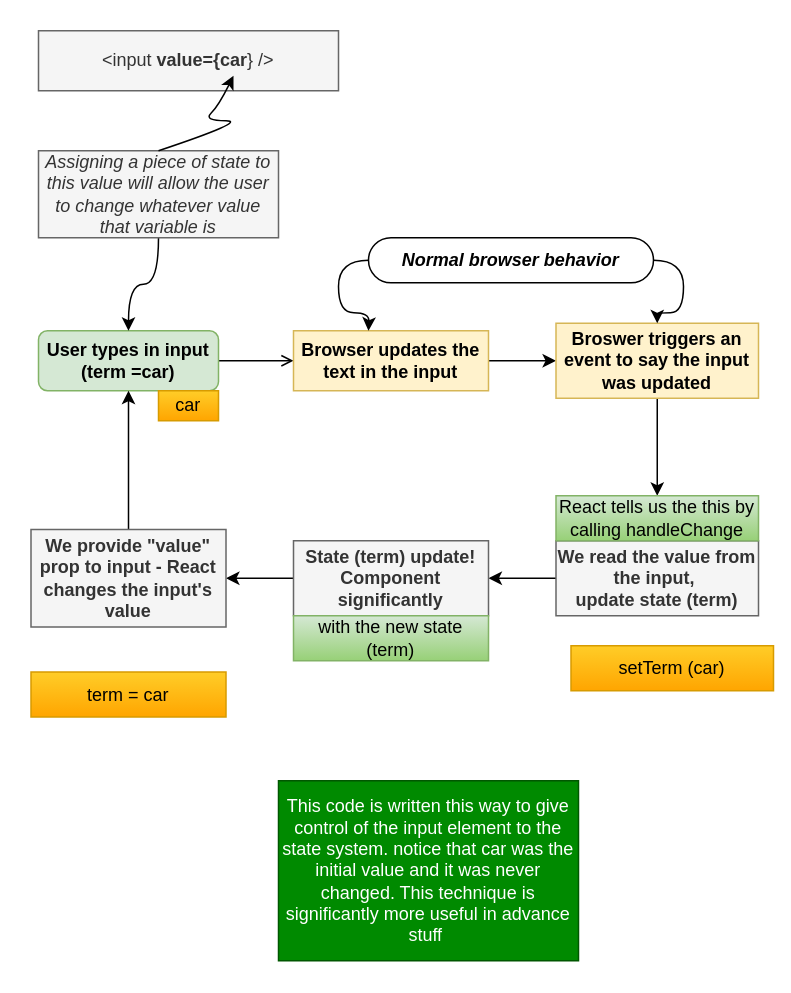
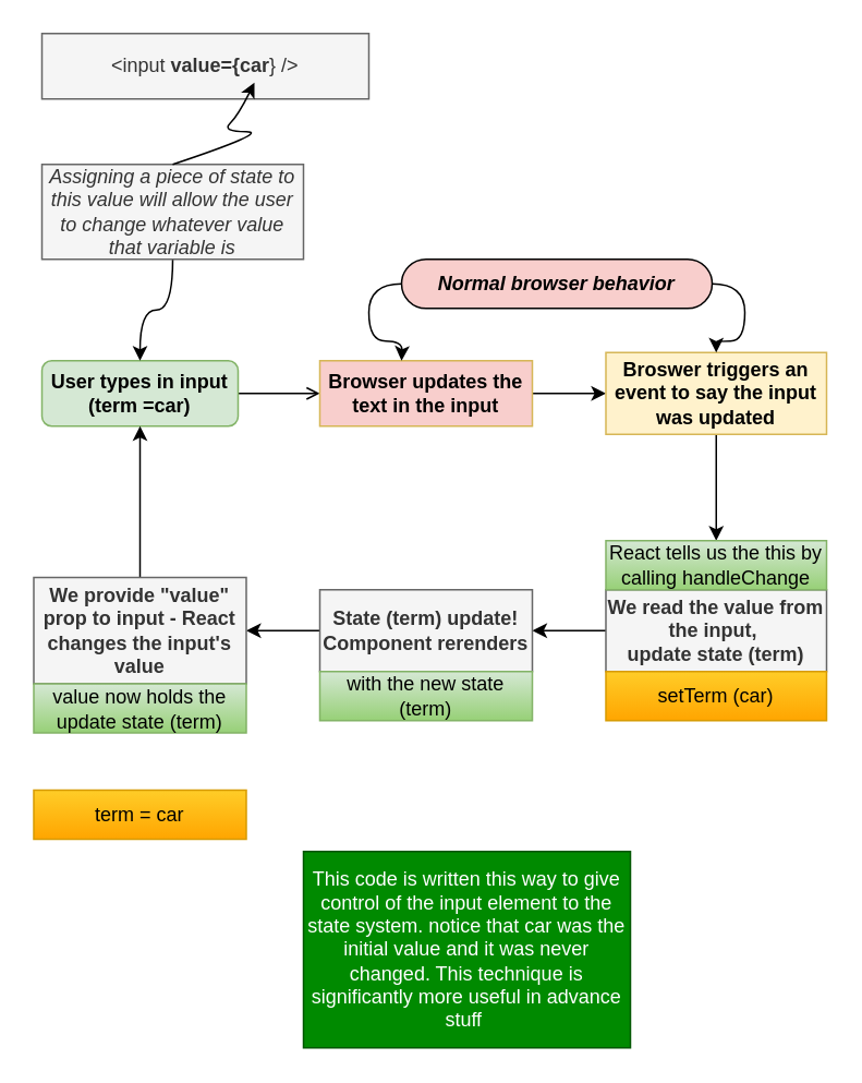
  <mxCell id="0" />
  <mxCell id="1" parent="0" />
  <mxCell id="2" style="edgeStyle=orthogonalEdgeStyle;rounded=0;orthogonalLoop=1;jettySize=auto;html=1;exitX=1;exitY=0.5;exitDx=0;exitDy=0;entryX=0;entryY=0.5;entryDx=0;entryDy=0;endArrow=open;" edge="1" parent="1" source="3" target="5"><mxGeometry relative="1" as="geometry" /></mxCell>
  <mxCell id="3" value="&lt;b&gt;User types in input&lt;br&gt;(term =car)&lt;br&gt;&lt;/b&gt;" style="whiteSpace=wrap;html=1;fillColor=#d5e8d4;strokeColor=#82b366;rounded=1;" vertex="1" parent="1"><mxGeometry x="25" y="220" width="120" height="40" as="geometry" /></mxCell>
  <mxCell id="4" style="edgeStyle=orthogonalEdgeStyle;rounded=0;orthogonalLoop=1;jettySize=auto;html=1;entryX=0;entryY=0.5;entryDx=0;entryDy=0;" edge="1" parent="1" source="5" target="7"><mxGeometry relative="1" as="geometry" /></mxCell>
- <mxCell id="5" value="&lt;b&gt;Browser updates the&lt;br&gt;text in the input&lt;br&gt;&lt;/b&gt;" style="rounded=0;whiteSpace=wrap;html=1;fillColor=#fff2cc;strokeColor=#d6b656;" vertex="1" parent="1"><mxGeometry x="195" y="220" width="130" height="40" as="geometry" /></mxCell>
+ <mxCell id="5" value="&lt;b&gt;Browser updates the&lt;br&gt;text in the input&lt;br&gt;&lt;/b&gt;" style="rounded=0;whiteSpace=wrap;html=1;fillColor=#f8cecc;strokeColor=#d6b656;" vertex="1" parent="1"><mxGeometry x="195" y="220" width="130" height="40" as="geometry" /></mxCell>
  <mxCell id="6" style="edgeStyle=orthogonalEdgeStyle;curved=1;orthogonalLoop=1;jettySize=auto;html=1;exitX=0.5;exitY=1;exitDx=0;exitDy=0;entryX=0.5;entryY=0;entryDx=0;entryDy=0;" edge="1" parent="1" source="7" target="23"><mxGeometry relative="1" as="geometry" /></mxCell>
  <mxCell id="7" value="&lt;b&gt;Broswer triggers an event to say the input was updated&lt;/b&gt;" style="rounded=0;whiteSpace=wrap;html=1;fillColor=#fff2cc;strokeColor=#d6b656;" vertex="1" parent="1"><mxGeometry x="370" y="215" width="135" height="50" as="geometry" /></mxCell>
  <mxCell id="8" style="edgeStyle=orthogonalEdgeStyle;rounded=0;orthogonalLoop=1;jettySize=auto;html=1;exitX=0.5;exitY=1;exitDx=0;exitDy=0;" edge="1" parent="1" source="7" target="7"><mxGeometry relative="1" as="geometry" /></mxCell>
  <mxCell id="9" style="edgeStyle=orthogonalEdgeStyle;rounded=0;orthogonalLoop=1;jettySize=auto;html=1;exitX=0.5;exitY=1;exitDx=0;exitDy=0;" edge="1" parent="1" source="7" target="7"><mxGeometry relative="1" as="geometry" /></mxCell>
  <mxCell id="10" style="edgeStyle=orthogonalEdgeStyle;rounded=0;orthogonalLoop=1;jettySize=auto;html=1;exitX=0;exitY=0.5;exitDx=0;exitDy=0;entryX=1;entryY=0.5;entryDx=0;entryDy=0;" edge="1" parent="1" source="11" target="13"><mxGeometry relative="1" as="geometry" /></mxCell>
  <mxCell id="11" value="&lt;b&gt;We read the value from the input,&amp;nbsp;&lt;br&gt;update state (term)&lt;br&gt;&lt;/b&gt;" style="rounded=0;whiteSpace=wrap;html=1;fillColor=#f5f5f5;fontColor=#333333;strokeColor=#666666;" vertex="1" parent="1"><mxGeometry x="370" y="360" width="135" height="50" as="geometry" /></mxCell>
  <mxCell id="12" style="edgeStyle=orthogonalEdgeStyle;rounded=0;orthogonalLoop=1;jettySize=auto;html=1;exitX=0;exitY=0.5;exitDx=0;exitDy=0;entryX=1;entryY=0.5;entryDx=0;entryDy=0;" edge="1" parent="1" source="13" target="15"><mxGeometry relative="1" as="geometry" /></mxCell>
- <mxCell id="13" value="&lt;b&gt;State (term) update!&lt;br&gt;Component significantly&lt;br&gt;&lt;/b&gt;" style="rounded=0;whiteSpace=wrap;html=1;fillColor=#f5f5f5;fontColor=#333333;strokeColor=#666666;" vertex="1" parent="1"><mxGeometry x="195" y="360" width="130" height="50" as="geometry" /></mxCell>
+ <mxCell id="13" value="&lt;b&gt;State (term) update!&lt;br&gt;Component rerenders&lt;br&gt;&lt;/b&gt;" style="rounded=0;whiteSpace=wrap;html=1;fillColor=#f5f5f5;fontColor=#333333;strokeColor=#666666;" vertex="1" parent="1"><mxGeometry x="195" y="360" width="130" height="50" as="geometry" /></mxCell>
  <mxCell id="14" style="edgeStyle=orthogonalEdgeStyle;rounded=0;orthogonalLoop=1;jettySize=auto;html=1;exitX=0.5;exitY=0;exitDx=0;exitDy=0;entryX=0.5;entryY=1;entryDx=0;entryDy=0;" edge="1" parent="1" source="15" target="3"><mxGeometry relative="1" as="geometry" /></mxCell>
  <mxCell id="15" value="&lt;b&gt;We provide &quot;value&quot; prop to input - React&lt;br&gt;changes the input's value&lt;br&gt;&lt;/b&gt;" style="rounded=0;whiteSpace=wrap;html=1;fillColor=#f5f5f5;fontColor=#333333;strokeColor=#666666;" vertex="1" parent="1"><mxGeometry x="20" y="352.5" width="130" height="65" as="geometry" /></mxCell>
  <mxCell id="16" style="edgeStyle=orthogonalEdgeStyle;orthogonalLoop=1;jettySize=auto;html=1;exitX=1;exitY=0.5;exitDx=0;exitDy=0;entryX=0.5;entryY=0;entryDx=0;entryDy=0;curved=1;" edge="1" parent="1" source="18" target="7"><mxGeometry relative="1" as="geometry" /></mxCell>
  <mxCell id="17" style="edgeStyle=orthogonalEdgeStyle;curved=1;orthogonalLoop=1;jettySize=auto;html=1;exitX=0;exitY=0.5;exitDx=0;exitDy=0;" edge="1" parent="1" source="18"><mxGeometry relative="1" as="geometry"><mxPoint x="245" y="220" as="targetPoint" /></mxGeometry></mxCell>
- <mxCell id="18" value="&lt;i&gt;&lt;b&gt;Normal browser behavior&lt;/b&gt;&lt;/i&gt;" style="whiteSpace=wrap;html=1;rounded=1;arcSize=50;align=center;verticalAlign=middle;strokeWidth=1;autosize=1;spacing=4;treeFolding=1;treeMoving=1;newEdgeStyle={&quot;edgeStyle&quot;:&quot;entityRelationEdgeStyle&quot;,&quot;startArrow&quot;:&quot;none&quot;,&quot;endArrow&quot;:&quot;none&quot;,&quot;segment&quot;:10,&quot;curved&quot;:1};" vertex="1" parent="1"><mxGeometry x="245" y="158" width="190" height="30" as="geometry" /></mxCell>
+ <mxCell id="18" value="&lt;i&gt;&lt;b&gt;Normal browser behavior&lt;/b&gt;&lt;/i&gt;" style="whiteSpace=wrap;html=1;rounded=1;arcSize=50;align=center;verticalAlign=middle;strokeWidth=1;autosize=1;spacing=4;treeFolding=1;treeMoving=1;newEdgeStyle={&quot;edgeStyle&quot;:&quot;entityRelationEdgeStyle&quot;,&quot;startArrow&quot;:&quot;none&quot;,&quot;endArrow&quot;:&quot;none&quot;,&quot;segment&quot;:10,&quot;curved&quot;:1};fillColor=#f8cecc;" vertex="1" parent="1"><mxGeometry x="245" y="158" width="190" height="30" as="geometry" /></mxCell>
  <mxCell id="19" value="&amp;lt;input &lt;b&gt;value={car&lt;/b&gt;} /&amp;gt;" style="rounded=0;whiteSpace=wrap;html=1;fillColor=#f5f5f5;strokeColor=#666666;fontColor=#333333;" vertex="1" parent="1"><mxGeometry x="25" y="20" width="200" height="40" as="geometry" /></mxCell>
  <mxCell id="20" style="edgeStyle=orthogonalEdgeStyle;curved=1;orthogonalLoop=1;jettySize=auto;html=1;exitX=0.5;exitY=1;exitDx=0;exitDy=0;entryX=0.5;entryY=0;entryDx=0;entryDy=0;" edge="1" parent="1" source="21" target="3"><mxGeometry relative="1" as="geometry" /></mxCell>
  <mxCell id="21" value="&lt;i&gt;Assigning a piece of state to this value will allow the user to change whatever value that variable is&lt;/i&gt;" style="rounded=0;whiteSpace=wrap;html=1;fillColor=#f5f5f5;fontColor=#333333;strokeColor=#666666;" vertex="1" parent="1"><mxGeometry x="25" y="100" width="160" height="58" as="geometry" /></mxCell>
  <mxCell id="22" value="" style="curved=1;endArrow=classic;html=1;entryX=0.65;entryY=0.75;entryDx=0;entryDy=0;entryPerimeter=0;exitX=0.5;exitY=0;exitDx=0;exitDy=0;" edge="1" parent="1" source="21" target="19"><mxGeometry width="50" height="50" relative="1" as="geometry"><mxPoint x="135" y="80" as="sourcePoint" /><mxPoint x="165" y="70" as="targetPoint" /><Array as="points"><mxPoint x="165" y="80" /><mxPoint x="135" y="80" /><mxPoint x="145" y="70" /></Array></mxGeometry></mxCell>
  <mxCell id="23" value="React tells us the this by calling handleChange" style="rounded=0;whiteSpace=wrap;html=1;fillColor=#d5e8d4;strokeColor=#82b366;gradientColor=#97d077;" vertex="1" parent="1"><mxGeometry x="370" y="330" width="135" height="30" as="geometry" /></mxCell>
  <mxCell id="24" value="with the new state (term)" style="rounded=0;whiteSpace=wrap;html=1;fillColor=#d5e8d4;strokeColor=#82b366;gradientColor=#97d077;" vertex="1" parent="1"><mxGeometry x="195" y="410" width="130" height="30" as="geometry" /></mxCell>
- <mxCell id="26" value="car" style="rounded=0;whiteSpace=wrap;html=1;fillColor=#ffcd28;gradientColor=#ffa500;strokeColor=#d79b00;" vertex="1" parent="1"><mxGeometry x="105" y="260" width="40" height="20" as="geometry" /></mxCell>
- <mxCell id="27" value="setTerm (car)" style="rounded=0;whiteSpace=wrap;html=1;fillColor=#ffcd28;strokeColor=#d79b00;gradientColor=#ffa500;" vertex="1" parent="1"><mxGeometry x="380" y="430" width="135" height="30" as="geometry" /></mxCell>
- <mxCell id="28" value="term = car" style="rounded=0;whiteSpace=wrap;html=1;fillColor=#ffcd28;strokeColor=#d79b00;gradientColor=#ffa500;" vertex="1" parent="1"><mxGeometry x="20" y="447.5" width="130" height="30" as="geometry" /></mxCell>
+ <mxCell id="25" value="value now holds the update state (term)" style="rounded=0;whiteSpace=wrap;html=1;fillColor=#d5e8d4;strokeColor=#82b366;gradientColor=#97d077;" vertex="1" parent="1"><mxGeometry x="20" y="417.5" width="130" height="30" as="geometry" /></mxCell>
+ <mxCell id="27" value="setTerm (car)" style="rounded=0;whiteSpace=wrap;html=1;fillColor=#ffcd28;strokeColor=#d79b00;gradientColor=#ffa500;" vertex="1" parent="1"><mxGeometry x="370" y="410" width="135" height="30" as="geometry" /></mxCell>
+ <mxCell id="28" value="term = car" style="rounded=0;whiteSpace=wrap;html=1;fillColor=#ffcd28;strokeColor=#d79b00;gradientColor=#ffa500;" vertex="1" parent="1"><mxGeometry x="20" y="482.5" width="130" height="30" as="geometry" /></mxCell>
  <mxCell id="29" value="This code is written this way to give control of the input element to the state system. notice that car was the initial value and it was never changed. This technique is significantly more useful in advance stuff&amp;nbsp;" style="rounded=0;whiteSpace=wrap;html=1;fillColor=#008a00;strokeColor=#005700;fontColor=#ffffff;" vertex="1" parent="1"><mxGeometry x="185" y="520" width="200" height="120" as="geometry" /></mxCell>
